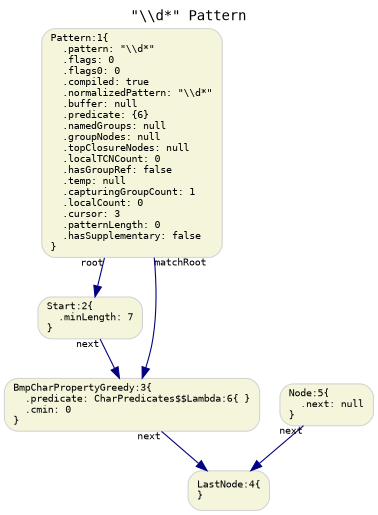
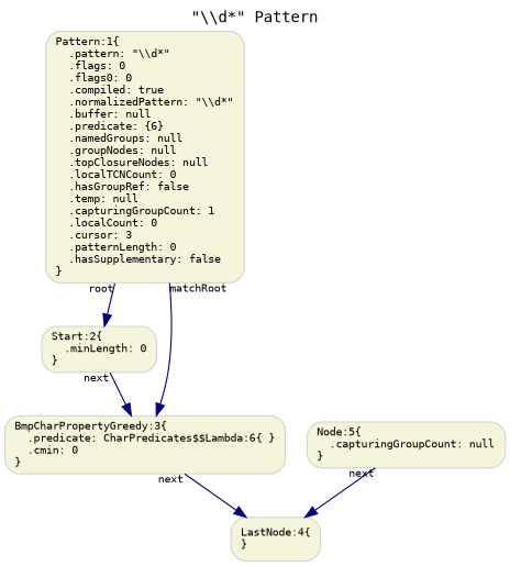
  digraph {
    fontname=Monospace
    fontsize=13
    label="\"\\\\d*\" Pattern\l"
    labelloc=t
    rankdir=TB
    node [color=LightGray fillcolor=Beige fontname=Monospace fontsize=9 shape=box style="rounded,filled"]
    edge [color=Navy fontname=Monospace fontsize=9 taillabel=next]
    n1 [label="Pattern:1\{\l  .pattern: \"\\\\d*\"\l  .flags: 0\l  .flags0: 0\l  .compiled: true\l  .normalizedPattern: \"\\\\d*\"\l  .buffer: null\l  .predicate: \{6\}\l  .namedGroups: null\l  .groupNodes: null\l  .topClosureNodes: null\l  .localTCNCount: 0\l  .hasGroupRef: false\l  .temp: null\l  .capturingGroupCount: 1\l  .localCount: 0\l  .cursor: 3\l  .patternLength: 0\l  .hasSupplementary: false\l\}\l"]
-   n2 [label="Start:2\{\l  .minLength: 7\l\}\l"]
+   n2 [label="Start:2\{\l  .minLength: 0\l\}\l"]
    n3 [label="BmpCharPropertyGreedy:3\{\l  .predicate: CharPredicates$$Lambda:6\{ \}\l  .cmin: 0\l\}\l"]
    n4 [label="LastNode:4\{\l\}\l"]
-   n5 [label="Node:5\{\l  .next: null\l\}\l"]
+   n5 [label="Node:5\{\l  .capturingGroupCount: null\l\}\l"]
    n1 -> n2 [taillabel=root]
    n1 -> n3 [taillabel=matchRoot]
    n2 -> n3
    n3 -> n4
    n5 -> n4
  }
